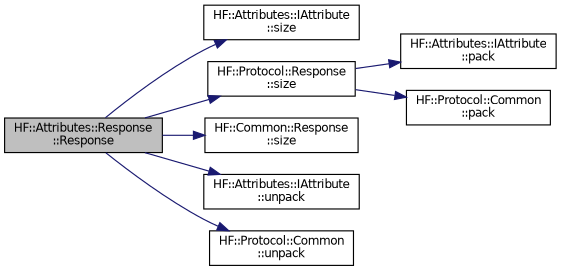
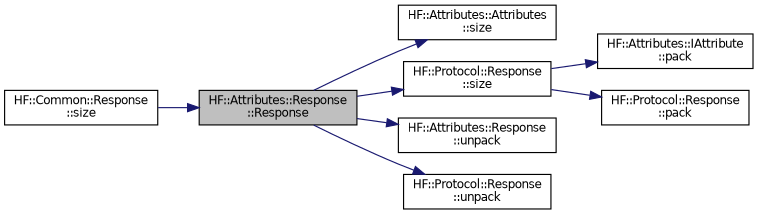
  digraph {
    rankdir=LR
    node [color=black fillcolor=white fontname=Helvetica fontsize=10 shape=record style=filled]
    edge [color=midnightblue fontname=Helvetica fontsize=10 labelfontname=Helvetica labelfontsize=10 style=solid]
    n1 [fillcolor=grey75 fontcolor=black height=0.2 label="HF::Attributes::Response\l::Response" width=0.4]
-   n2 [height=0.2 label="HF::Attributes::IAttribute\l::size" width=0.4]
+   n2 [height=0.2 label="HF::Attributes::Attributes\l::size" width=0.4]
    n3 [height=0.2 label="HF::Protocol::Response\l::size" width=0.4]
    n4 [height=0.2 label="HF::Common::Response\l::size" width=0.4]
-   n5 [height=0.2 label="HF::Attributes::IAttribute\l::unpack" width=0.4]
-   n6 [height=0.2 label="HF::Protocol::Common\l::unpack" width=0.4]
+   n5 [height=0.2 label="HF::Attributes::Response\l::unpack" width=0.4]
+   n6 [height=0.2 label="HF::Protocol::Response\l::unpack" width=0.4]
    n7 [height=0.2 label="HF::Attributes::IAttribute\l::pack" width=0.4]
-   n8 [height=0.2 label="HF::Protocol::Common\l::pack" width=0.4]
+   n8 [height=0.2 label="HF::Protocol::Response\l::pack" width=0.4]
    n1 -> n2
    n1 -> n3
-   n1 -> n4
+   n4 -> n1
    n1 -> n5
    n1 -> n6
    n3 -> n7
    n3 -> n8
  }
